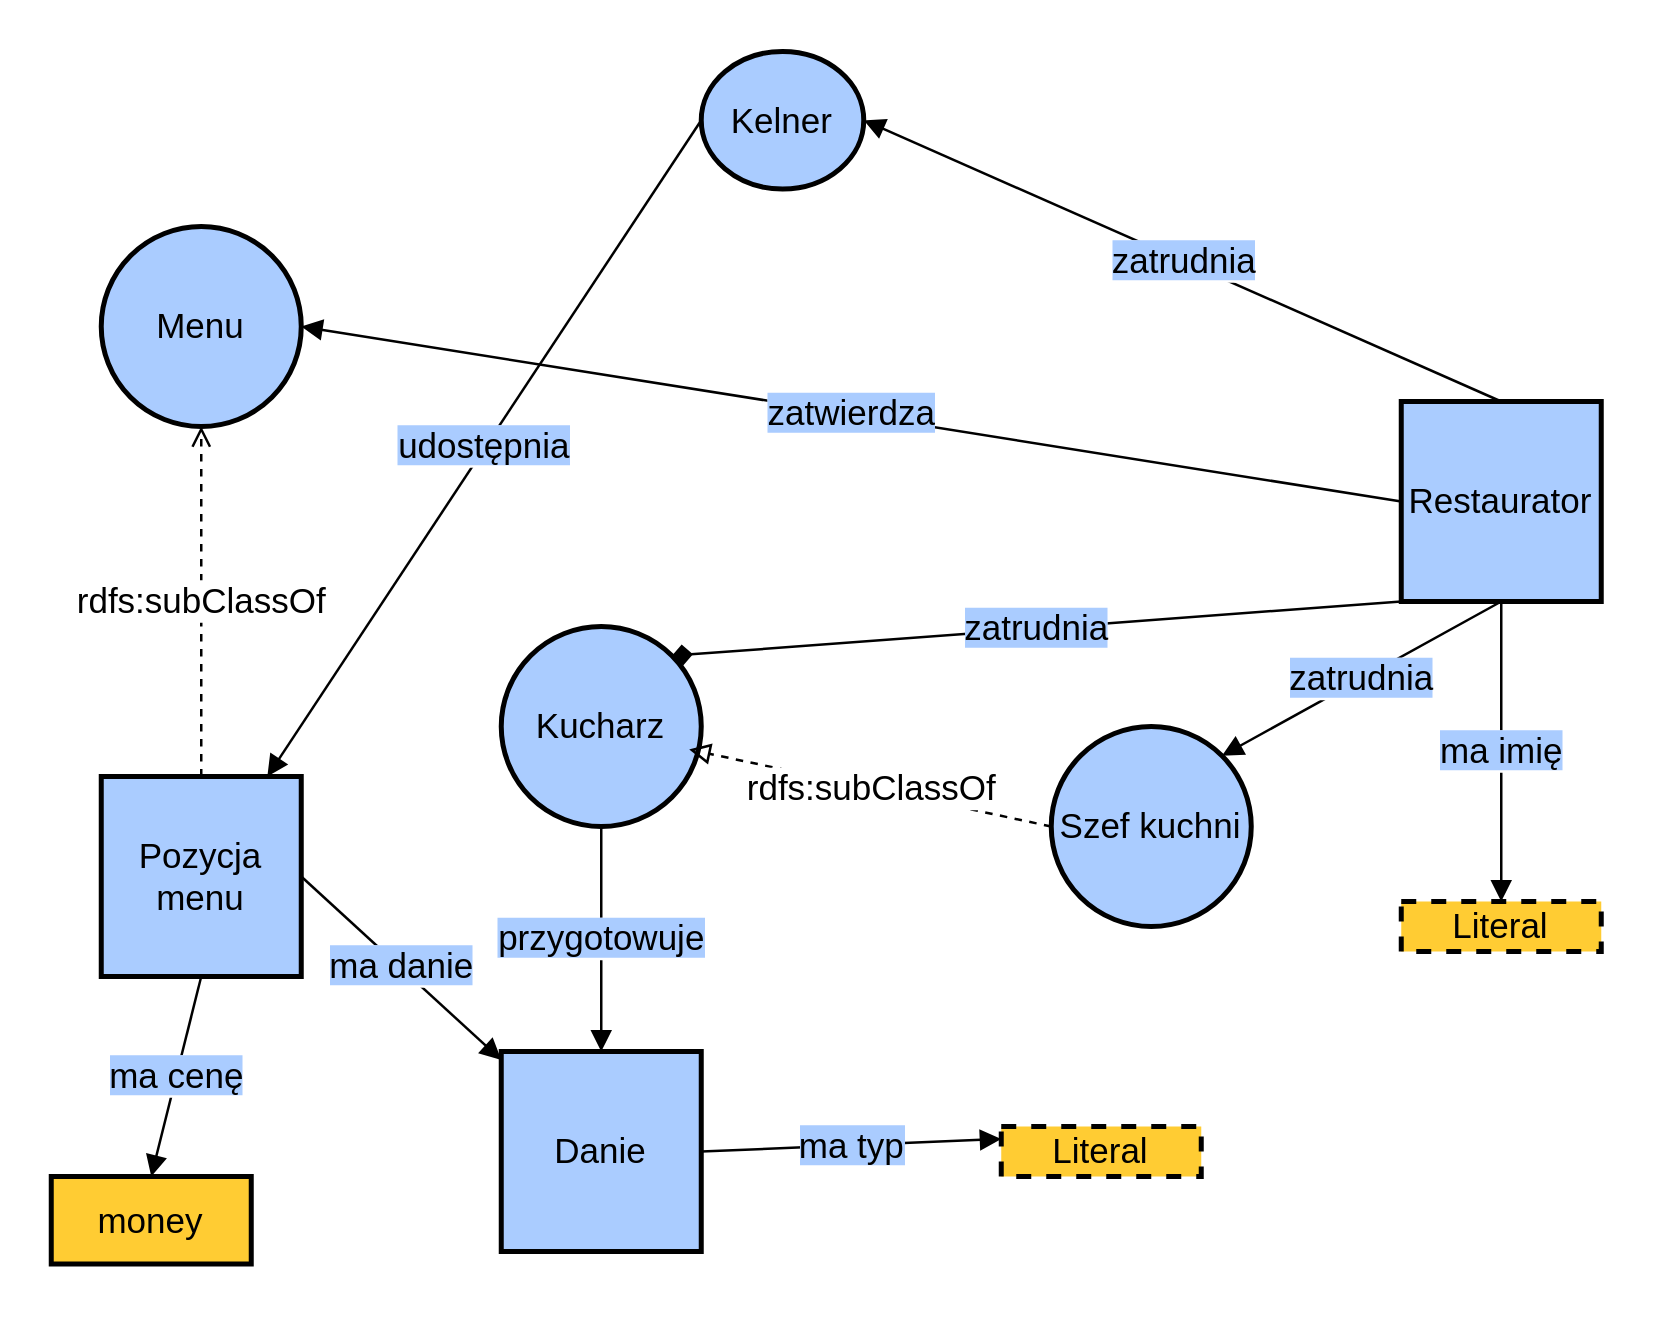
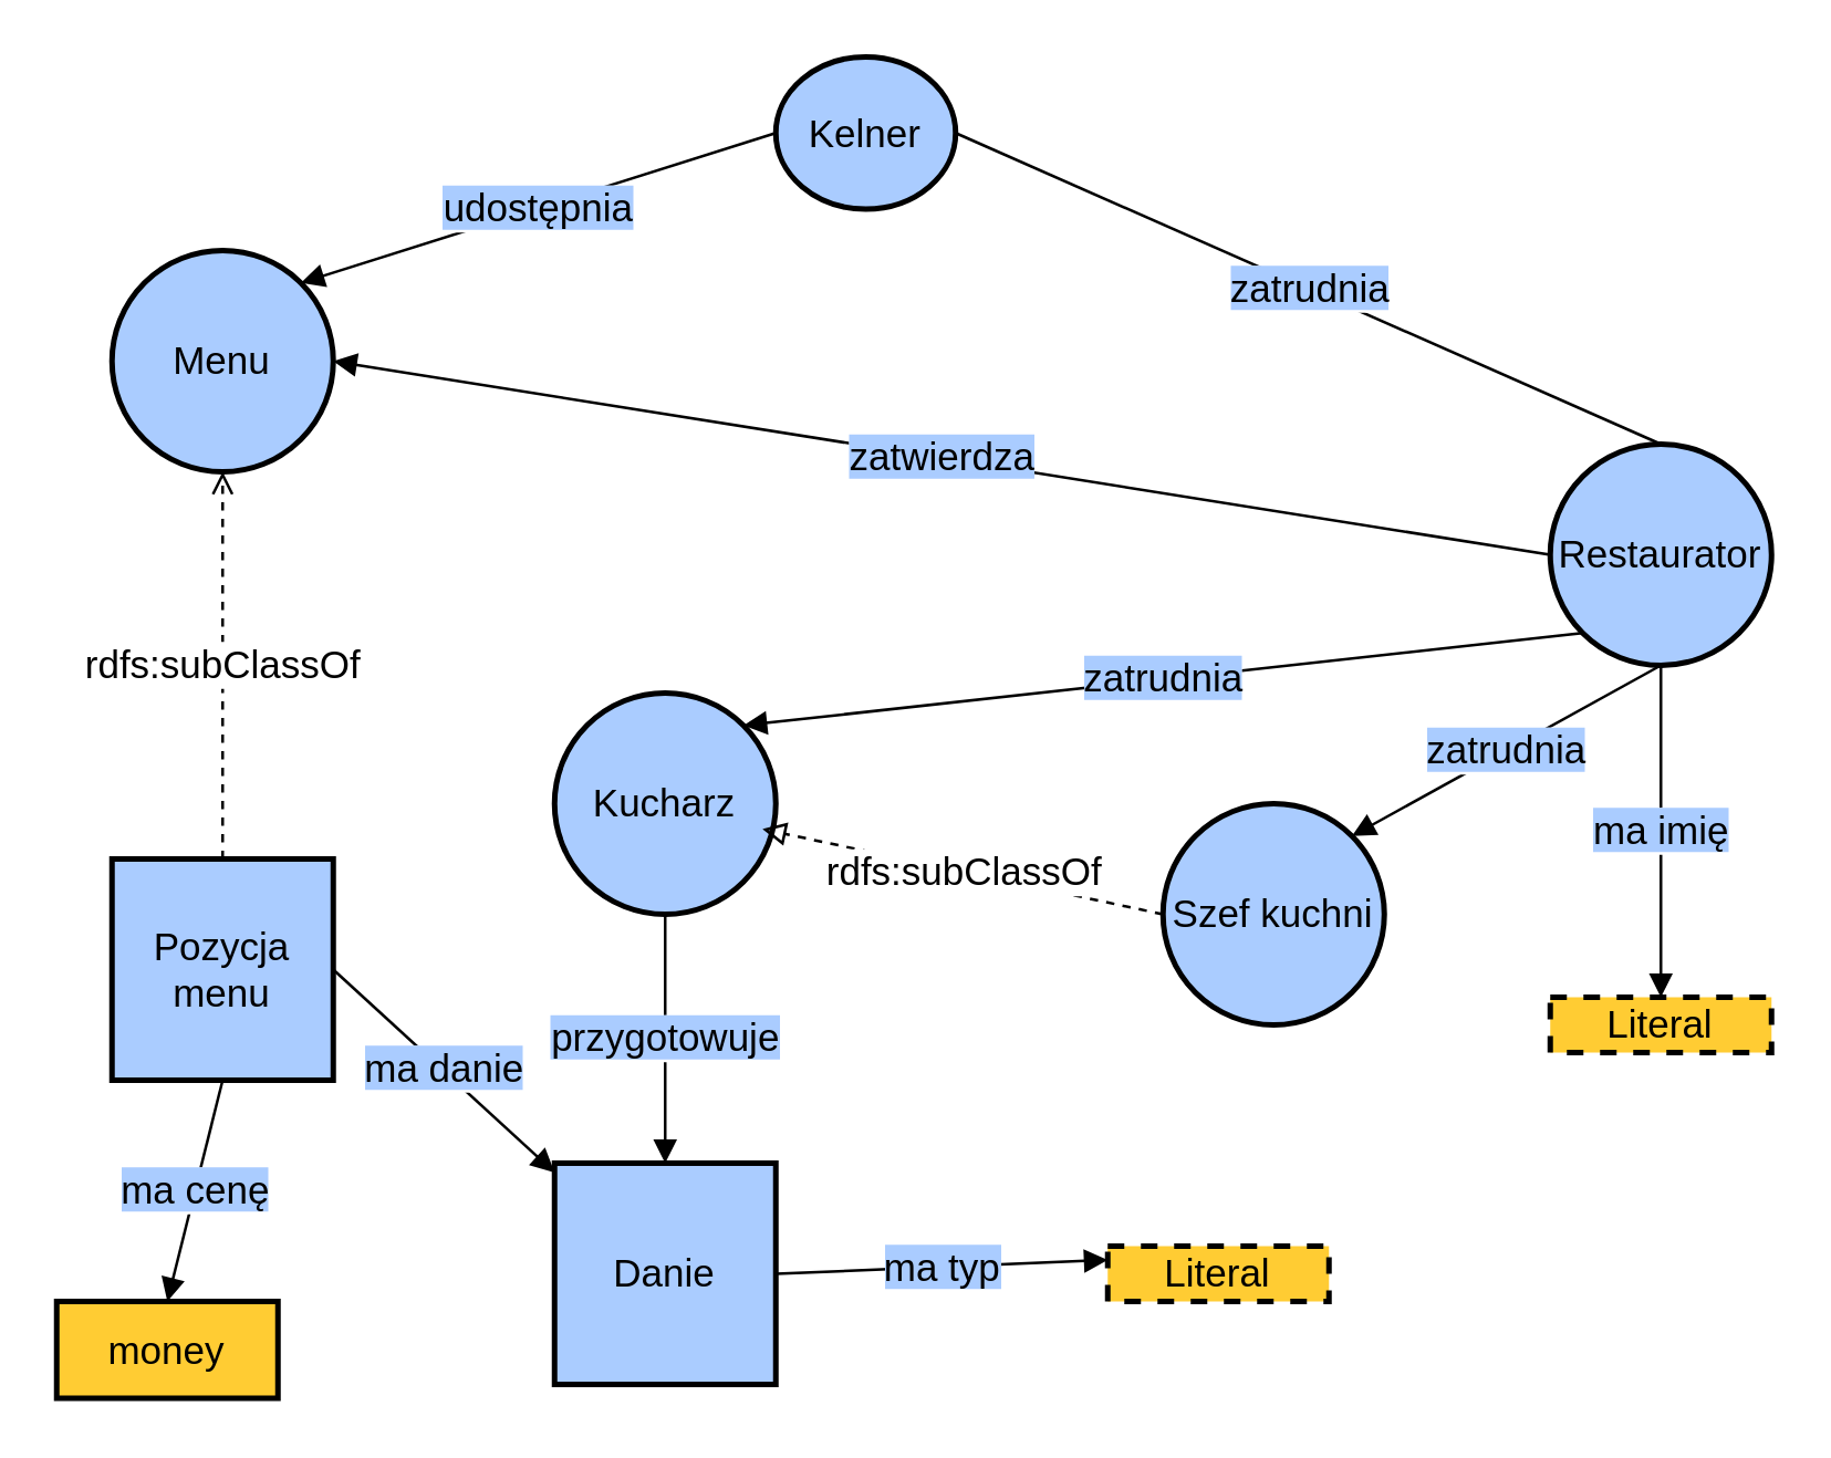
  <mxCell id="0" />
  <mxCell id="1" parent="0" />
  <mxCell id="2" value="Menu" style="ellipse;whiteSpace=wrap;html=1;rounded=0;shadow=0;glass=0;comic=0;strokeColor=#000000;strokeWidth=2;fillColor=#acf;gradientColor=none;fontSize=14;fontColor=#000000;align=center;" parent="1" vertex="1"><mxGeometry x="40" y="90" width="80" height="80" as="geometry" /></mxCell>
  <mxCell id="3" value="Kelner" style="ellipse;whiteSpace=wrap;html=1;rounded=0;shadow=0;glass=0;comic=0;strokeColor=#000000;strokeWidth=2;fillColor=#acf;gradientColor=none;fontSize=14;fontColor=#000000;align=center;" parent="1" vertex="1"><mxGeometry x="280" y="20" width="65" height="55" as="geometry" /></mxCell>
- <mxCell id="4" value="Restaurator" style="whiteSpace=wrap;html=1;shadow=0;glass=0;comic=0;strokeColor=#000000;strokeWidth=2;fillColor=#acf;gradientColor=none;fontSize=14;fontColor=#000000;align=center;rounded=0;" parent="1" vertex="1"><mxGeometry x="560" y="160" width="80" height="80" as="geometry" /></mxCell>
+ <mxCell id="4" value="Restaurator" style="ellipse;whiteSpace=wrap;html=1;rounded=0;shadow=0;glass=0;comic=0;strokeColor=#000000;strokeWidth=2;fillColor=#acf;gradientColor=none;fontSize=14;fontColor=#000000;align=center;" parent="1" vertex="1"><mxGeometry x="560" y="160" width="80" height="80" as="geometry" /></mxCell>
  <mxCell id="5" value="Danie" style="whiteSpace=wrap;html=1;shadow=0;glass=0;comic=0;strokeColor=#000000;strokeWidth=2;fillColor=#acf;gradientColor=none;fontSize=14;fontColor=#000000;align=center;rounded=0;" parent="1" vertex="1"><mxGeometry x="200" y="420" width="80" height="80" as="geometry" /></mxCell>
  <mxCell id="6" value="Pozycja menu" style="whiteSpace=wrap;html=1;shadow=0;glass=0;comic=0;strokeColor=#000000;strokeWidth=2;fillColor=#acf;gradientColor=none;fontSize=14;fontColor=#000000;align=center;rounded=0;" parent="1" vertex="1"><mxGeometry x="40" y="310" width="80" height="80" as="geometry" /></mxCell>
  <mxCell id="7" value="rdfs:subClassOf" style="endArrow=open;html=1;strokeColor=#000000;fontSize=14;fontColor=#000000;endFill=0;dashed=1;rounded=0;exitX=0.5;exitY=0;exitDx=0;exitDy=0;entryX=0.5;entryY=1;entryDx=0;entryDy=0;" parent="1" source="6" target="2" edge="1"><mxGeometry width="50" height="50" relative="1" as="geometry"><mxPoint x="70" y="160" as="sourcePoint" /><mxPoint x="210" y="160" as="targetPoint" /></mxGeometry></mxCell>
  <mxCell id="8" value="&lt;span style=&quot;background-color: rgb(170 , 204 , 255)&quot;&gt;ma danie&lt;/span&gt;" style="endArrow=block;html=1;strokeColor=#000000;fontSize=14;fontColor=#000000;endFill=1;rounded=0;exitX=1;exitY=0.5;exitDx=0;exitDy=0;" parent="1" source="6" target="5" edge="1"><mxGeometry width="50" height="50" relative="1" as="geometry"><mxPoint x="230" y="340" as="sourcePoint" /><mxPoint x="370" y="340" as="targetPoint" /><mxPoint as="offset" /></mxGeometry></mxCell>
  <mxCell id="9" value="money" style="whiteSpace=wrap;html=1;rounded=0;shadow=0;glass=0;comic=0;strokeColor=#000000;strokeWidth=2;fillColor=#fc3;gradientColor=none;fontSize=14;fontColor=#000000;align=center;" parent="1" vertex="1"><mxGeometry x="20" y="470" width="80" height="35" as="geometry" /></mxCell>
  <mxCell id="10" value="&lt;span style=&quot;background-color: rgb(170 , 204 , 255)&quot;&gt;ma cenę&lt;/span&gt;" style="endArrow=block;html=1;strokeColor=#000000;fontSize=14;fontColor=#000000;endFill=1;rounded=0;entryX=0.5;entryY=0;entryDx=0;entryDy=0;exitX=0.5;exitY=1;exitDx=0;exitDy=0;" parent="1" source="6" target="9" edge="1"><mxGeometry width="50" height="50" relative="1" as="geometry"><mxPoint x="80" y="290" as="sourcePoint" /><mxPoint x="220" y="290" as="targetPoint" /></mxGeometry></mxCell>
  <mxCell id="11" value="Literal" style="whiteSpace=wrap;html=1;rounded=0;shadow=0;glass=0;comic=0;strokeColor=#000000;strokeWidth=2;fillColor=#fc3;gradientColor=none;fontSize=14;fontColor=#000000;align=center;dashed=1;" parent="1" vertex="1"><mxGeometry x="560" y="360" width="80" height="20" as="geometry" /></mxCell>
  <mxCell id="12" value="&lt;span style=&quot;background-color: rgb(170 , 204 , 255)&quot;&gt;ma imię&lt;/span&gt;" style="endArrow=block;html=1;strokeColor=#000000;fontSize=14;fontColor=#000000;endFill=1;rounded=0;exitX=0.5;exitY=1;exitDx=0;exitDy=0;entryX=0.5;entryY=0;entryDx=0;entryDy=0;" parent="1" source="4" target="11" edge="1"><mxGeometry width="50" height="50" relative="1" as="geometry"><mxPoint x="360" y="350" as="sourcePoint" /><mxPoint x="500" y="350" as="targetPoint" /></mxGeometry></mxCell>
- <mxCell id="13" value="&lt;span style=&quot;background-color: rgb(170 , 204 , 255)&quot;&gt;zatrudnia&lt;/span&gt;" style="endArrow=block;html=1;strokeColor=#000000;fontSize=14;fontColor=#000000;endFill=1;rounded=0;entryX=1;entryY=0.5;entryDx=0;entryDy=0;exitX=0.5;exitY=0;exitDx=0;exitDy=0;" parent="1" source="4" target="3" edge="1"><mxGeometry width="50" height="50" relative="1" as="geometry"><mxPoint x="460" y="150" as="sourcePoint" /><mxPoint x="600" y="150" as="targetPoint" /></mxGeometry></mxCell>
- <mxCell id="14" value="&lt;span style=&quot;background-color: rgb(170 , 204 , 255)&quot;&gt;udostępnia&lt;/span&gt;" style="endArrow=block;html=1;strokeColor=#000000;fontSize=14;fontColor=#000000;endFill=1;rounded=0;exitX=0;exitY=0.5;exitDx=0;exitDy=0;" parent="1" source="3" target="6" edge="1"><mxGeometry width="50" height="50" relative="1" as="geometry"><mxPoint x="270" y="70" as="sourcePoint" /><mxPoint x="410" y="70" as="targetPoint" /></mxGeometry></mxCell>
+ <mxCell id="13" value="&lt;span style=&quot;background-color: rgb(170 , 204 , 255)&quot;&gt;zatrudnia&lt;/span&gt;" style="endArrow=none;html=1;strokeColor=#000000;fontSize=14;fontColor=#000000;endFill=1;rounded=0;entryX=1;entryY=0.5;entryDx=0;entryDy=0;exitX=0.5;exitY=0;exitDx=0;exitDy=0;" parent="1" source="4" target="3" edge="1"><mxGeometry width="50" height="50" relative="1" as="geometry"><mxPoint x="460" y="150" as="sourcePoint" /><mxPoint x="600" y="150" as="targetPoint" /></mxGeometry></mxCell>
+ <mxCell id="14" value="&lt;span style=&quot;background-color: rgb(170 , 204 , 255)&quot;&gt;udostępnia&lt;/span&gt;" style="endArrow=block;html=1;strokeColor=#000000;fontSize=14;fontColor=#000000;endFill=1;rounded=0;entryX=1;entryY=0;entryDx=0;entryDy=0;exitX=0;exitY=0.5;exitDx=0;exitDy=0;" parent="1" source="3" target="2" edge="1"><mxGeometry width="50" height="50" relative="1" as="geometry"><mxPoint x="270" y="70" as="sourcePoint" /><mxPoint x="410" y="70" as="targetPoint" /></mxGeometry></mxCell>
  <mxCell id="15" value="&lt;span style=&quot;background-color: rgb(170 , 204 , 255)&quot;&gt;zatwierdza&lt;/span&gt;" style="endArrow=block;html=1;strokeColor=#000000;fontSize=14;fontColor=#000000;endFill=1;rounded=0;exitX=0;exitY=0.5;exitDx=0;exitDy=0;entryX=1;entryY=0.5;entryDx=0;entryDy=0;" parent="1" source="4" target="2" edge="1"><mxGeometry width="50" height="50" relative="1" as="geometry"><mxPoint x="230" y="140" as="sourcePoint" /><mxPoint x="370" y="140" as="targetPoint" /><mxPoint as="offset" /></mxGeometry></mxCell>
  <mxCell id="16" value="Kucharz" style="ellipse;whiteSpace=wrap;html=1;rounded=0;shadow=0;glass=0;comic=0;strokeColor=#000000;strokeWidth=2;fillColor=#acf;gradientColor=none;fontSize=14;fontColor=#000000;align=center;" parent="1" vertex="1"><mxGeometry x="200" y="250" width="80" height="80" as="geometry" /></mxCell>
  <mxCell id="17" value="&lt;span style=&quot;background-color: rgb(170 , 204 , 255)&quot;&gt;przygotowuje&lt;/span&gt;" style="endArrow=block;html=1;strokeColor=#000000;fontSize=14;fontColor=#000000;endFill=1;rounded=0;entryX=0.5;entryY=0;entryDx=0;entryDy=0;exitX=0.5;exitY=1;exitDx=0;exitDy=0;" parent="1" source="16" target="5" edge="1"><mxGeometry width="50" height="50" relative="1" as="geometry"><mxPoint x="250" y="302" as="sourcePoint" /><mxPoint x="370" y="230" as="targetPoint" /></mxGeometry></mxCell>
  <mxCell id="18" value="Szef kuchni" style="ellipse;whiteSpace=wrap;html=1;rounded=0;shadow=0;glass=0;comic=0;strokeColor=#000000;strokeWidth=2;fillColor=#acf;gradientColor=none;fontSize=14;fontColor=#000000;align=center;" parent="1" vertex="1"><mxGeometry x="420" y="290" width="80" height="80" as="geometry" /></mxCell>
  <mxCell id="19" value="rdfs:subClassOf" style="endArrow=block;html=1;strokeColor=#000000;fontSize=14;fontColor=#000000;endFill=0;dashed=1;rounded=0;exitX=0;exitY=0.5;exitDx=0;exitDy=0;entryX=0.94;entryY=0.615;entryDx=0;entryDy=0;entryPerimeter=0;" parent="1" source="18" target="16" edge="1"><mxGeometry width="50" height="50" relative="1" as="geometry"><mxPoint x="320" y="320" as="sourcePoint" /><mxPoint x="460" y="320" as="targetPoint" /></mxGeometry></mxCell>
- <mxCell id="20" value="&lt;span style=&quot;background-color: rgb(170 , 204 , 255)&quot;&gt;zatrudnia&lt;/span&gt;" style="endArrow=diamond;html=1;strokeColor=#000000;fontSize=14;fontColor=#000000;endFill=1;rounded=0;exitX=0;exitY=1;exitDx=0;exitDy=0;entryX=1;entryY=0;entryDx=0;entryDy=0;" parent="1" source="4" target="16" edge="1"><mxGeometry width="50" height="50" relative="1" as="geometry"><mxPoint x="230" y="230" as="sourcePoint" /><mxPoint x="370" y="230" as="targetPoint" /></mxGeometry></mxCell>
+ <mxCell id="20" value="&lt;span style=&quot;background-color: rgb(170 , 204 , 255)&quot;&gt;zatrudnia&lt;/span&gt;" style="endArrow=block;html=1;strokeColor=#000000;fontSize=14;fontColor=#000000;endFill=1;rounded=0;exitX=0;exitY=1;exitDx=0;exitDy=0;entryX=1;entryY=0;entryDx=0;entryDy=0;" parent="1" source="4" target="16" edge="1"><mxGeometry width="50" height="50" relative="1" as="geometry"><mxPoint x="230" y="230" as="sourcePoint" /><mxPoint x="370" y="230" as="targetPoint" /></mxGeometry></mxCell>
  <mxCell id="21" value="&lt;span style=&quot;background-color: rgb(170 , 204 , 255)&quot;&gt;zatrudnia&lt;/span&gt;" style="endArrow=block;html=1;strokeColor=#000000;fontSize=14;fontColor=#000000;endFill=1;rounded=0;exitX=0.5;exitY=1;exitDx=0;exitDy=0;entryX=1;entryY=0;entryDx=0;entryDy=0;" parent="1" source="4" target="18" edge="1"><mxGeometry width="50" height="50" relative="1" as="geometry"><mxPoint x="230" y="230" as="sourcePoint" /><mxPoint x="370" y="230" as="targetPoint" /></mxGeometry></mxCell>
  <mxCell id="22" value="Literal" style="whiteSpace=wrap;html=1;rounded=0;shadow=0;glass=0;comic=0;strokeColor=#000000;strokeWidth=2;fillColor=#fc3;gradientColor=none;fontSize=14;fontColor=#000000;align=center;dashed=1;" parent="1" vertex="1"><mxGeometry x="400" y="450" width="80" height="20" as="geometry" /></mxCell>
  <mxCell id="23" value="&lt;span style=&quot;background-color: rgb(170 , 204 , 255)&quot;&gt;ma typ&lt;/span&gt;" style="endArrow=block;html=1;strokeColor=#000000;fontSize=14;fontColor=#000000;endFill=1;rounded=0;exitX=1;exitY=0.5;exitDx=0;exitDy=0;entryX=0;entryY=0.25;entryDx=0;entryDy=0;" parent="1" source="5" target="22" edge="1"><mxGeometry width="50" height="50" relative="1" as="geometry"><mxPoint x="300" y="410" as="sourcePoint" /><mxPoint x="440" y="410" as="targetPoint" /></mxGeometry></mxCell>
